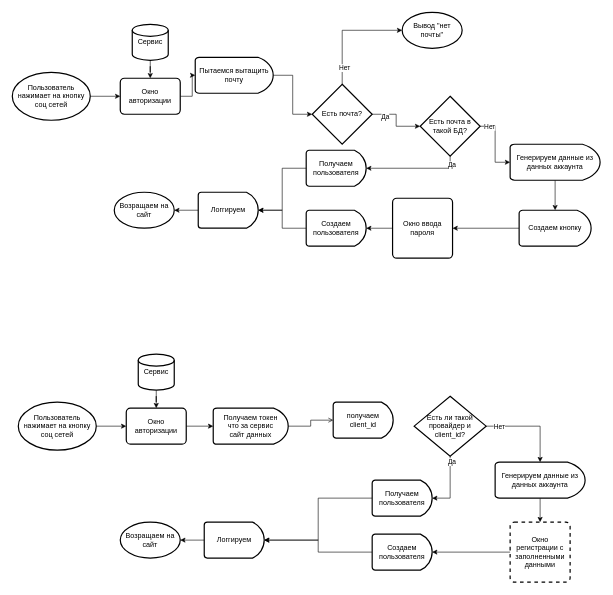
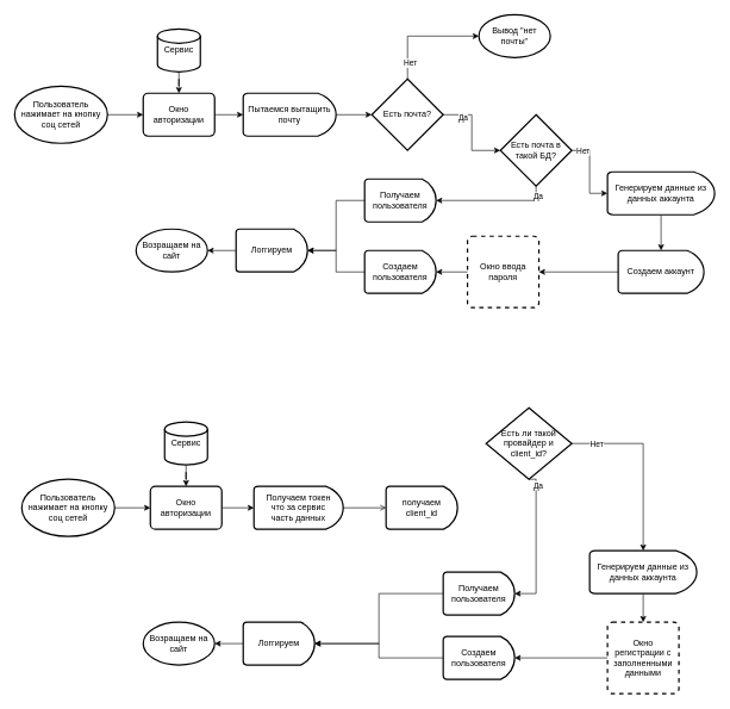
  <mxCell id="0" />
  <mxCell id="1" parent="0" />
  <mxCell id="2" value="" style="edgeStyle=orthogonalEdgeStyle;rounded=0;orthogonalLoop=1;jettySize=auto;html=1;" edge="1" parent="1" source="3" target="10"><mxGeometry relative="1" as="geometry" /></mxCell>
- <mxCell id="3" value="Пытаемся вытащить почту" style="strokeWidth=2;html=1;shape=mxgraph.flowchart.delay;whiteSpace=wrap;" vertex="1" parent="1"><mxGeometry x="325" y="95" width="130" height="60" as="geometry" /></mxCell>
+ <mxCell id="3" value="Пытаемся вытащить почту" style="strokeWidth=2;html=1;shape=mxgraph.flowchart.delay;whiteSpace=wrap;" vertex="1" parent="1"><mxGeometry x="340" y="130" width="130" height="60" as="geometry" /></mxCell>
  <mxCell id="4" value="" style="edgeStyle=orthogonalEdgeStyle;rounded=0;orthogonalLoop=1;jettySize=auto;html=1;" edge="1" parent="1" source="5" target="7"><mxGeometry relative="1" as="geometry" /></mxCell>
  <mxCell id="5" value="Сервис" style="strokeWidth=2;html=1;shape=mxgraph.flowchart.database;whiteSpace=wrap;" vertex="1" parent="1"><mxGeometry x="220" y="40" width="60" height="60" as="geometry" /></mxCell>
  <mxCell id="6" value="" style="edgeStyle=orthogonalEdgeStyle;rounded=0;orthogonalLoop=1;jettySize=auto;html=1;" edge="1" parent="1" source="7" target="3"><mxGeometry relative="1" as="geometry" /></mxCell>
  <mxCell id="7" value="Окно авторизации" style="rounded=1;whiteSpace=wrap;html=1;absoluteArcSize=1;arcSize=14;strokeWidth=2;" vertex="1" parent="1"><mxGeometry x="200" y="130" width="100" height="60" as="geometry" /></mxCell>
  <mxCell id="8" style="edgeStyle=orthogonalEdgeStyle;rounded=0;orthogonalLoop=1;jettySize=auto;html=1;entryX=0;entryY=0.5;entryDx=0;entryDy=0;" edge="1" parent="1" source="9" target="7"><mxGeometry relative="1" as="geometry" /></mxCell>
  <mxCell id="9" value="Пользователь нажимает на кнопку соц сетей" style="strokeWidth=2;html=1;shape=mxgraph.flowchart.start_1;whiteSpace=wrap;" vertex="1" parent="1"><mxGeometry x="20" y="120" width="130" height="80" as="geometry" /></mxCell>
- <mxCell id="10" value="Есть почта?" style="strokeWidth=2;html=1;shape=mxgraph.flowchart.decision;whiteSpace=wrap;" vertex="1" parent="1"><mxGeometry x="520" y="140" width="100" height="100" as="geometry" /></mxCell>
+ <mxCell id="10" value="Есть почта?" style="strokeWidth=2;html=1;shape=mxgraph.flowchart.decision;whiteSpace=wrap;" vertex="1" parent="1"><mxGeometry x="520" y="110" width="100" height="100" as="geometry" /></mxCell>
  <mxCell id="11" value="Вывод &quot;нет почты&quot;" style="strokeWidth=2;html=1;shape=mxgraph.flowchart.start_1;whiteSpace=wrap;" vertex="1" parent="1"><mxGeometry x="670" y="20" width="100" height="60" as="geometry" /></mxCell>
  <mxCell id="12" style="edgeStyle=orthogonalEdgeStyle;rounded=0;orthogonalLoop=1;jettySize=auto;html=1;entryX=0;entryY=0.5;entryDx=0;entryDy=0;entryPerimeter=0;" edge="1" parent="1" source="10" target="11"><mxGeometry relative="1" as="geometry"><Array as="points"><mxPoint x="570" y="50" /></Array></mxGeometry></mxCell>
  <mxCell id="13" value="Нет" style="edgeLabel;html=1;align=center;verticalAlign=middle;resizable=0;points=[];" vertex="1" connectable="0" parent="12"><mxGeometry x="-0.709" y="-3" relative="1" as="geometry"><mxPoint as="offset" /></mxGeometry></mxCell>
  <mxCell id="14" value="" style="edgeStyle=orthogonalEdgeStyle;rounded=0;orthogonalLoop=1;jettySize=auto;html=1;" edge="1" parent="1" source="15" target="20"><mxGeometry relative="1" as="geometry" /></mxCell>
  <mxCell id="15" value="Генерируем данные из данных аккаунта" style="strokeWidth=2;html=1;shape=mxgraph.flowchart.delay;whiteSpace=wrap;" vertex="1" parent="1"><mxGeometry x="850" y="240" width="150" height="60" as="geometry" /></mxCell>
  <mxCell id="16" style="edgeStyle=orthogonalEdgeStyle;rounded=0;orthogonalLoop=1;jettySize=auto;html=1;" edge="1" parent="1" source="10" target="26"><mxGeometry relative="1" as="geometry"><mxPoint x="660" y="250" as="targetPoint" /></mxGeometry></mxCell>
  <mxCell id="17" value="Да" style="edgeLabel;html=1;align=center;verticalAlign=middle;resizable=0;points=[];" vertex="1" connectable="0" parent="16"><mxGeometry x="-0.587" y="-3" relative="1" as="geometry"><mxPoint as="offset" /></mxGeometry></mxCell>
- <mxCell id="18" value="Окно ввода пароля" style="rounded=1;whiteSpace=wrap;html=1;absoluteArcSize=1;arcSize=14;strokeWidth=2;" vertex="1" parent="1"><mxGeometry x="654" y="330" width="100" height="100" as="geometry" /></mxCell>
+ <mxCell id="18" value="Окно ввода пароля" style="rounded=1;whiteSpace=wrap;html=1;absoluteArcSize=1;arcSize=14;strokeWidth=2;dashed=1;" vertex="1" parent="1"><mxGeometry x="654" y="330" width="100" height="100" as="geometry" /></mxCell>
  <mxCell id="19" style="edgeStyle=orthogonalEdgeStyle;rounded=0;orthogonalLoop=1;jettySize=auto;html=1;entryX=1;entryY=0.5;entryDx=0;entryDy=0;" edge="1" parent="1" source="20" target="18"><mxGeometry relative="1" as="geometry" /></mxCell>
- <mxCell id="20" value="Создаем кнопку" style="strokeWidth=2;html=1;shape=mxgraph.flowchart.delay;whiteSpace=wrap;" vertex="1" parent="1"><mxGeometry x="865" y="350" width="120" height="60" as="geometry" /></mxCell>
+ <mxCell id="20" value="Создаем аккаунт" style="strokeWidth=2;html=1;shape=mxgraph.flowchart.delay;whiteSpace=wrap;" vertex="1" parent="1"><mxGeometry x="865" y="350" width="120" height="60" as="geometry" /></mxCell>
  <mxCell id="21" value="Возращаем на сайт" style="strokeWidth=2;html=1;shape=mxgraph.flowchart.start_1;whiteSpace=wrap;" vertex="1" parent="1"><mxGeometry x="190" y="320" width="100" height="60" as="geometry" /></mxCell>
  <mxCell id="22" style="edgeStyle=orthogonalEdgeStyle;rounded=0;orthogonalLoop=1;jettySize=auto;html=1;entryX=1;entryY=0.5;entryDx=0;entryDy=0;entryPerimeter=0;" edge="1" parent="1" source="23" target="32"><mxGeometry relative="1" as="geometry"><mxPoint x="440" y="350" as="targetPoint" /></mxGeometry></mxCell>
  <mxCell id="23" value="Создаем пользователя" style="strokeWidth=2;html=1;shape=mxgraph.flowchart.delay;whiteSpace=wrap;" vertex="1" parent="1"><mxGeometry x="510" y="350" width="100" height="60" as="geometry" /></mxCell>
  <mxCell id="24" style="edgeStyle=orthogonalEdgeStyle;rounded=0;orthogonalLoop=1;jettySize=auto;html=1;entryX=1;entryY=0.5;entryDx=0;entryDy=0;entryPerimeter=0;" edge="1" parent="1" source="18" target="23"><mxGeometry relative="1" as="geometry" /></mxCell>
  <mxCell id="25" style="edgeStyle=orthogonalEdgeStyle;rounded=0;orthogonalLoop=1;jettySize=auto;html=1;entryX=1;entryY=0.5;entryDx=0;entryDy=0;entryPerimeter=0;exitX=0;exitY=0.5;exitDx=0;exitDy=0;exitPerimeter=0;" edge="1" parent="1" source="32" target="21"><mxGeometry relative="1" as="geometry"><mxPoint x="380" y="350" as="sourcePoint" /></mxGeometry></mxCell>
  <mxCell id="26" value="Есть почта в такой БД?" style="strokeWidth=2;html=1;shape=mxgraph.flowchart.decision;whiteSpace=wrap;" vertex="1" parent="1"><mxGeometry x="700" y="160" width="100" height="100" as="geometry" /></mxCell>
  <mxCell id="27" style="edgeStyle=orthogonalEdgeStyle;rounded=0;orthogonalLoop=1;jettySize=auto;html=1;entryX=0;entryY=0.5;entryDx=0;entryDy=0;entryPerimeter=0;" edge="1" parent="1" source="26" target="15"><mxGeometry relative="1" as="geometry" /></mxCell>
  <mxCell id="28" value="Нет" style="edgeLabel;html=1;align=center;verticalAlign=middle;resizable=0;points=[];" vertex="1" connectable="0" parent="27"><mxGeometry x="-0.725" relative="1" as="geometry"><mxPoint as="offset" /></mxGeometry></mxCell>
  <mxCell id="29" value="Получаем пользователя" style="strokeWidth=2;html=1;shape=mxgraph.flowchart.delay;whiteSpace=wrap;" vertex="1" parent="1"><mxGeometry x="510" y="250" width="100" height="60" as="geometry" /></mxCell>
  <mxCell id="30" style="edgeStyle=orthogonalEdgeStyle;rounded=0;orthogonalLoop=1;jettySize=auto;html=1;entryX=1;entryY=0.5;entryDx=0;entryDy=0;entryPerimeter=0;" edge="1" parent="1" source="26" target="29"><mxGeometry relative="1" as="geometry"><Array as="points"><mxPoint x="750" y="280" /></Array></mxGeometry></mxCell>
  <mxCell id="31" value="Да" style="edgeLabel;html=1;align=center;verticalAlign=middle;resizable=0;points=[];" vertex="1" connectable="0" parent="30"><mxGeometry x="-0.823" y="2" relative="1" as="geometry"><mxPoint as="offset" /></mxGeometry></mxCell>
  <mxCell id="32" value="Логгируем" style="strokeWidth=2;html=1;shape=mxgraph.flowchart.delay;whiteSpace=wrap;" vertex="1" parent="1"><mxGeometry x="330" y="320" width="100" height="60" as="geometry" /></mxCell>
  <mxCell id="33" style="edgeStyle=orthogonalEdgeStyle;rounded=0;orthogonalLoop=1;jettySize=auto;html=1;entryX=1;entryY=0.5;entryDx=0;entryDy=0;entryPerimeter=0;" edge="1" parent="1" source="29" target="32"><mxGeometry relative="1" as="geometry" /></mxCell>
  <mxCell id="34" value="" style="edgeStyle=orthogonalEdgeStyle;rounded=0;orthogonalLoop=1;jettySize=auto;html=1;" edge="1" parent="1" source="35" target="37"><mxGeometry relative="1" as="geometry" /></mxCell>
  <mxCell id="35" value="Сервис" style="strokeWidth=2;html=1;shape=mxgraph.flowchart.database;whiteSpace=wrap;" vertex="1" parent="1"><mxGeometry x="230" y="590" width="60" height="60" as="geometry" /></mxCell>
  <mxCell id="36" value="" style="edgeStyle=orthogonalEdgeStyle;rounded=0;orthogonalLoop=1;jettySize=auto;html=1;entryX=0;entryY=0.5;entryDx=0;entryDy=0;entryPerimeter=0;" edge="1" parent="1" source="37" target="56"><mxGeometry relative="1" as="geometry"><mxPoint x="350" y="710" as="targetPoint" /></mxGeometry></mxCell>
  <mxCell id="37" value="Окно авторизации" style="rounded=1;whiteSpace=wrap;html=1;absoluteArcSize=1;arcSize=14;strokeWidth=2;" vertex="1" parent="1"><mxGeometry x="210" y="680" width="100" height="60" as="geometry" /></mxCell>
  <mxCell id="38" style="edgeStyle=orthogonalEdgeStyle;rounded=0;orthogonalLoop=1;jettySize=auto;html=1;entryX=0;entryY=0.5;entryDx=0;entryDy=0;" edge="1" parent="1" source="39" target="37"><mxGeometry relative="1" as="geometry" /></mxCell>
  <mxCell id="39" value="Пользователь нажимает на кнопку соц сетей" style="strokeWidth=2;html=1;shape=mxgraph.flowchart.start_1;whiteSpace=wrap;" vertex="1" parent="1"><mxGeometry x="30" y="670" width="130" height="80" as="geometry" /></mxCell>
  <mxCell id="40" style="edgeStyle=orthogonalEdgeStyle;rounded=0;orthogonalLoop=1;jettySize=auto;html=1;entryX=0.5;entryY=0;entryDx=0;entryDy=0;" edge="1" parent="1" source="41" target="42"><mxGeometry relative="1" as="geometry" /></mxCell>
  <mxCell id="41" value="Генерируем данные из данных аккаунта" style="strokeWidth=2;html=1;shape=mxgraph.flowchart.delay;whiteSpace=wrap;" vertex="1" parent="1"><mxGeometry x="825" y="770" width="150" height="60" as="geometry" /></mxCell>
  <mxCell id="42" value="Окно регистрации с заполненными данными" style="rounded=1;whiteSpace=wrap;html=1;absoluteArcSize=1;arcSize=14;strokeWidth=2;dashed=1;" vertex="1" parent="1"><mxGeometry x="850" y="870" width="100" height="100" as="geometry" /></mxCell>
  <mxCell id="43" value="Возращаем на сайт" style="strokeWidth=2;html=1;shape=mxgraph.flowchart.start_1;whiteSpace=wrap;" vertex="1" parent="1"><mxGeometry x="200" y="870" width="100" height="60" as="geometry" /></mxCell>
  <mxCell id="44" style="edgeStyle=orthogonalEdgeStyle;rounded=0;orthogonalLoop=1;jettySize=auto;html=1;entryX=1;entryY=0.5;entryDx=0;entryDy=0;entryPerimeter=0;" edge="1" parent="1" source="45" target="54"><mxGeometry relative="1" as="geometry"><mxPoint x="450" y="900" as="targetPoint" /></mxGeometry></mxCell>
  <mxCell id="45" value="Создаем пользователя" style="strokeWidth=2;html=1;shape=mxgraph.flowchart.delay;whiteSpace=wrap;" vertex="1" parent="1"><mxGeometry x="620" y="890" width="100" height="60" as="geometry" /></mxCell>
  <mxCell id="46" style="edgeStyle=orthogonalEdgeStyle;rounded=0;orthogonalLoop=1;jettySize=auto;html=1;entryX=1;entryY=0.5;entryDx=0;entryDy=0;entryPerimeter=0;" edge="1" parent="1" source="42" target="45"><mxGeometry relative="1" as="geometry" /></mxCell>
  <mxCell id="47" style="edgeStyle=orthogonalEdgeStyle;rounded=0;orthogonalLoop=1;jettySize=auto;html=1;entryX=1;entryY=0.5;entryDx=0;entryDy=0;entryPerimeter=0;exitX=0;exitY=0.5;exitDx=0;exitDy=0;exitPerimeter=0;" edge="1" parent="1" source="54" target="43"><mxGeometry relative="1" as="geometry"><mxPoint x="390" y="900" as="sourcePoint" /></mxGeometry></mxCell>
- <mxCell id="48" value="Есть ли такой провайдер и client_id?" style="strokeWidth=2;html=1;shape=mxgraph.flowchart.decision;whiteSpace=wrap;" vertex="1" parent="1"><mxGeometry x="690" y="660" width="120" height="100" as="geometry" /></mxCell>
+ <mxCell id="48" value="Есть ли такой провайдер и client_id?" style="strokeWidth=2;html=1;shape=mxgraph.flowchart.decision;whiteSpace=wrap;" vertex="1" parent="1"><mxGeometry x="680" y="570" width="120" height="100" as="geometry" /></mxCell>
  <mxCell id="49" style="edgeStyle=orthogonalEdgeStyle;rounded=0;orthogonalLoop=1;jettySize=auto;html=1;entryX=0.5;entryY=0;entryDx=0;entryDy=0;entryPerimeter=0;" edge="1" parent="1" source="48" target="41"><mxGeometry relative="1" as="geometry" /></mxCell>
  <mxCell id="50" value="Нет" style="edgeLabel;html=1;align=center;verticalAlign=middle;resizable=0;points=[];" vertex="1" connectable="0" parent="49"><mxGeometry x="-0.725" relative="1" as="geometry"><mxPoint as="offset" /></mxGeometry></mxCell>
  <mxCell id="51" value="Получаем пользователя" style="strokeWidth=2;html=1;shape=mxgraph.flowchart.delay;whiteSpace=wrap;" vertex="1" parent="1"><mxGeometry x="620" y="800" width="100" height="60" as="geometry" /></mxCell>
  <mxCell id="52" style="edgeStyle=orthogonalEdgeStyle;rounded=0;orthogonalLoop=1;jettySize=auto;html=1;entryX=1;entryY=0.5;entryDx=0;entryDy=0;entryPerimeter=0;exitX=0.5;exitY=1;exitDx=0;exitDy=0;exitPerimeter=0;" edge="1" parent="1" source="48" target="51"><mxGeometry relative="1" as="geometry"><Array as="points"><mxPoint x="750" y="830" /></Array></mxGeometry></mxCell>
  <mxCell id="53" value="Да" style="edgeLabel;html=1;align=center;verticalAlign=middle;resizable=0;points=[];" vertex="1" connectable="0" parent="52"><mxGeometry x="-0.823" y="2" relative="1" as="geometry"><mxPoint as="offset" /></mxGeometry></mxCell>
  <mxCell id="54" value="Логгируем" style="strokeWidth=2;html=1;shape=mxgraph.flowchart.delay;whiteSpace=wrap;" vertex="1" parent="1"><mxGeometry x="340" y="870" width="100" height="60" as="geometry" /></mxCell>
  <mxCell id="55" style="edgeStyle=orthogonalEdgeStyle;rounded=0;orthogonalLoop=1;jettySize=auto;html=1;entryX=1;entryY=0.5;entryDx=0;entryDy=0;entryPerimeter=0;" edge="1" parent="1" source="51" target="54"><mxGeometry relative="1" as="geometry" /></mxCell>
- <mxCell id="56" value="Получаем токен&lt;br&gt;что за сервис&lt;br&gt;сайт данных" style="strokeWidth=2;html=1;shape=mxgraph.flowchart.delay;whiteSpace=wrap;" vertex="1" parent="1"><mxGeometry x="355" y="680" width="125" height="60" as="geometry" /></mxCell>
- <mxCell id="57" value="получаем client_id" style="strokeWidth=2;html=1;shape=mxgraph.flowchart.delay;whiteSpace=wrap;" vertex="1" parent="1"><mxGeometry x="555" y="670" width="100" height="60" as="geometry" /></mxCell>
+ <mxCell id="56" value="Получаем токен&lt;br&gt;что за сервис&lt;br&gt;часть данных" style="strokeWidth=2;html=1;shape=mxgraph.flowchart.delay;whiteSpace=wrap;" vertex="1" parent="1"><mxGeometry x="355" y="680" width="125" height="60" as="geometry" /></mxCell>
+ <mxCell id="57" value="получаем client_id" style="strokeWidth=2;html=1;shape=mxgraph.flowchart.delay;whiteSpace=wrap;" vertex="1" parent="1"><mxGeometry x="540" y="680" width="100" height="60" as="geometry" /></mxCell>
  <mxCell id="58" style="edgeStyle=orthogonalEdgeStyle;rounded=0;orthogonalLoop=1;jettySize=auto;html=1;entryX=0;entryY=0.5;entryDx=0;entryDy=0;entryPerimeter=0;endArrow=open;" edge="1" parent="1" source="56" target="57"><mxGeometry relative="1" as="geometry" /></mxCell>
